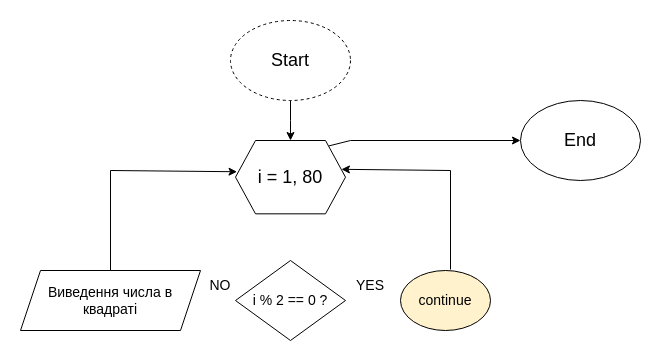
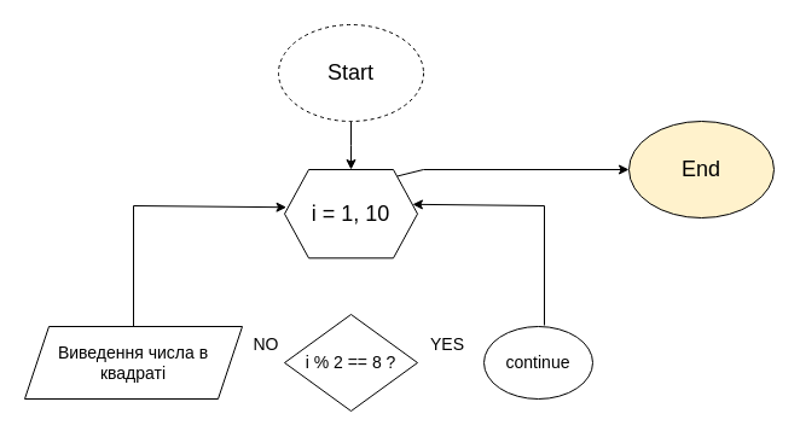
  <mxCell id="0" />
  <mxCell id="1" parent="0" />
  <mxCell id="2" value="" style="edgeStyle=orthogonalEdgeStyle;rounded=0;orthogonalLoop=1;jettySize=auto;html=1;" edge="1" parent="1" source="3"><mxGeometry relative="1" as="geometry"><mxPoint x="290" y="140" as="targetPoint" /></mxGeometry></mxCell>
  <mxCell id="3" value="&lt;font style=&quot;font-size: 18px;&quot;&gt;Start&lt;/font&gt;" style="ellipse;whiteSpace=wrap;html=1;dashed=1;" vertex="1" parent="1"><mxGeometry x="230" y="20" width="120" height="80" as="geometry" /></mxCell>
- <mxCell id="4" value="&lt;font style=&quot;font-size: 18px;&quot;&gt;і = 1, 80&lt;/font&gt;" style="shape=hexagon;perimeter=hexagonPerimeter2;whiteSpace=wrap;html=1;fixedSize=1;" vertex="1" parent="1"><mxGeometry x="235" y="140" width="110" height="73.33" as="geometry" /></mxCell>
- <mxCell id="5" value="&lt;font style=&quot;font-size: 14px;&quot;&gt;i % 2 == 0 ?&lt;/font&gt;" style="rhombus;whiteSpace=wrap;html=1;" vertex="1" parent="1"><mxGeometry x="235" y="260" width="110" height="80" as="geometry" /></mxCell>
- <mxCell id="6" value="&lt;font style=&quot;font-size: 14px;&quot;&gt;continue&lt;/font&gt;" style="ellipse;whiteSpace=wrap;html=1;fillColor=#fff2cc;" vertex="1" parent="1"><mxGeometry x="400" y="270" width="90" height="60" as="geometry" /></mxCell>
+ <mxCell id="4" value="&lt;font style=&quot;font-size: 18px;&quot;&gt;і = 1, 10&lt;/font&gt;" style="shape=hexagon;perimeter=hexagonPerimeter2;whiteSpace=wrap;html=1;fixedSize=1;" vertex="1" parent="1"><mxGeometry x="235" y="140" width="110" height="73.33" as="geometry" /></mxCell>
+ <mxCell id="5" value="&lt;font style=&quot;font-size: 14px;&quot;&gt;i % 2 == 8 ?&lt;/font&gt;" style="rhombus;whiteSpace=wrap;html=1;" vertex="1" parent="1"><mxGeometry x="235" y="260" width="110" height="80" as="geometry" /></mxCell>
+ <mxCell id="6" value="&lt;font style=&quot;font-size: 14px;&quot;&gt;continue&lt;/font&gt;" style="ellipse;whiteSpace=wrap;html=1;" vertex="1" parent="1"><mxGeometry x="400" y="270" width="90" height="60" as="geometry" /></mxCell>
  <mxCell id="7" value="&lt;font style=&quot;font-size: 14px;&quot;&gt;YES&lt;/font&gt;" style="text;strokeColor=none;align=center;fillColor=none;html=1;verticalAlign=middle;whiteSpace=wrap;rounded=0;" vertex="1" parent="1"><mxGeometry x="340" y="270" width="60" height="30" as="geometry" /></mxCell>
  <mxCell id="8" value="&lt;font style=&quot;font-size: 14px;&quot;&gt;Виведення числа в квадраті&lt;/font&gt;" style="shape=parallelogram;perimeter=parallelogramPerimeter;whiteSpace=wrap;html=1;fixedSize=1;" vertex="1" parent="1"><mxGeometry x="20" y="270" width="180" height="60" as="geometry" /></mxCell>
  <mxCell id="9" value="&lt;font style=&quot;font-size: 14px;&quot;&gt;NO&lt;/font&gt;" style="text;strokeColor=none;align=center;fillColor=none;html=1;verticalAlign=middle;whiteSpace=wrap;rounded=0;" vertex="1" parent="1"><mxGeometry x="190" y="270" width="60" height="30" as="geometry" /></mxCell>
  <mxCell id="10" value="" style="endArrow=none;html=1;rounded=0;entryX=0.5;entryY=0;entryDx=0;entryDy=0;" edge="1" parent="1" target="8"><mxGeometry width="50" height="50" relative="1" as="geometry"><mxPoint x="110" y="170" as="sourcePoint" /><mxPoint x="320" y="260" as="targetPoint" /></mxGeometry></mxCell>
  <mxCell id="11" value="" style="endArrow=classic;html=1;rounded=0;entryX=0.014;entryY=0.426;entryDx=0;entryDy=0;entryPerimeter=0;" edge="1" parent="1" target="4"><mxGeometry width="50" height="50" relative="1" as="geometry"><mxPoint x="110" y="170" as="sourcePoint" /><mxPoint x="320" y="260" as="targetPoint" /></mxGeometry></mxCell>
  <mxCell id="12" value="" style="endArrow=none;html=1;rounded=0;" edge="1" parent="1"><mxGeometry width="50" height="50" relative="1" as="geometry"><mxPoint x="450" y="269" as="sourcePoint" /><mxPoint x="450" y="170" as="targetPoint" /></mxGeometry></mxCell>
  <mxCell id="13" value="" style="endArrow=classic;html=1;rounded=0;entryX=0.963;entryY=0.393;entryDx=0;entryDy=0;entryPerimeter=0;" edge="1" parent="1" target="4"><mxGeometry width="50" height="50" relative="1" as="geometry"><mxPoint x="450" y="170" as="sourcePoint" /><mxPoint x="250" y="250" as="targetPoint" /></mxGeometry></mxCell>
  <mxCell id="14" value="" style="endArrow=classic;html=1;rounded=0;exitX=0.849;exitY=0.074;exitDx=0;exitDy=0;exitPerimeter=0;" edge="1" parent="1" source="4"><mxGeometry width="50" height="50" relative="1" as="geometry"><mxPoint x="240" y="280" as="sourcePoint" /><mxPoint x="520" y="140" as="targetPoint" /><Array as="points"><mxPoint x="350" y="140" /></Array></mxGeometry></mxCell>
- <mxCell id="15" value="&lt;font style=&quot;font-size: 18px;&quot;&gt;End&lt;/font&gt;" style="ellipse;whiteSpace=wrap;html=1;" vertex="1" parent="1"><mxGeometry x="520" y="100" width="120" height="80" as="geometry" /></mxCell>
+ <mxCell id="15" value="&lt;font style=&quot;font-size: 18px;&quot;&gt;End&lt;/font&gt;" style="ellipse;whiteSpace=wrap;html=1;fillColor=#fff2cc;" vertex="1" parent="1"><mxGeometry x="520" y="100" width="120" height="80" as="geometry" /></mxCell>
